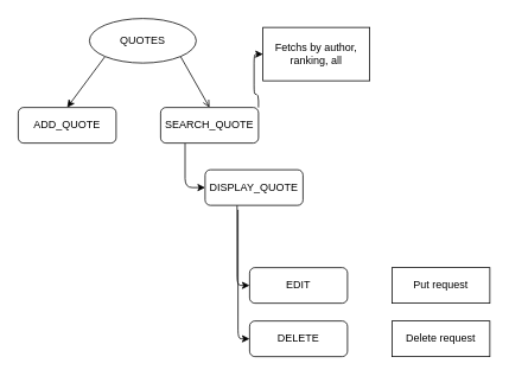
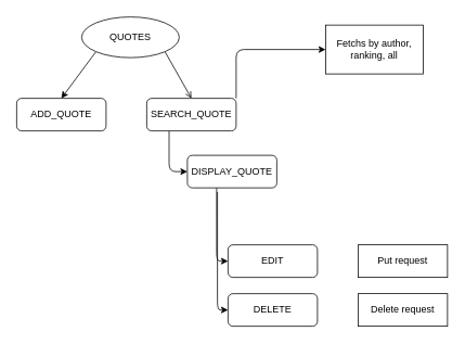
  <mxCell id="0" />
  <mxCell id="1" parent="0" />
  <mxCell id="2" style="edgeStyle=none;html=1;exitX=0;exitY=1;exitDx=0;exitDy=0;entryX=0.5;entryY=0;entryDx=0;entryDy=0;" parent="1" source="4" target="5" edge="1"><mxGeometry relative="1" as="geometry" /></mxCell>
  <mxCell id="3" style="edgeStyle=none;html=1;exitX=1;exitY=1;exitDx=0;exitDy=0;entryX=0.5;entryY=0;entryDx=0;entryDy=0;endArrow=open;" parent="1" source="4" target="8" edge="1"><mxGeometry relative="1" as="geometry" /></mxCell>
  <mxCell id="4" value="QUOTES" style="ellipse;whiteSpace=wrap;html=1;" parent="1" vertex="1"><mxGeometry x="100" y="20" width="120" height="50" as="geometry" /></mxCell>
  <mxCell id="5" value="ADD_QUOTE" style="rounded=1;whiteSpace=wrap;html=1;" parent="1" vertex="1"><mxGeometry x="20" y="120" width="110" height="40" as="geometry" /></mxCell>
  <mxCell id="6" style="edgeStyle=orthogonalEdgeStyle;html=1;exitX=0.25;exitY=1;exitDx=0;exitDy=0;entryX=0;entryY=0.5;entryDx=0;entryDy=0;" parent="1" source="8" target="11" edge="1"><mxGeometry relative="1" as="geometry" /></mxCell>
  <mxCell id="7" style="edgeStyle=orthogonalEdgeStyle;html=1;exitX=1;exitY=0;exitDx=0;exitDy=0;entryX=0;entryY=0.5;entryDx=0;entryDy=0;" edge="1" parent="1" source="8" target="14"><mxGeometry relative="1" as="geometry" /></mxCell>
  <mxCell id="8" value="SEARCH_QUOTE" style="rounded=1;whiteSpace=wrap;html=1;" parent="1" vertex="1"><mxGeometry x="180" y="120" width="110" height="40" as="geometry" /></mxCell>
  <mxCell id="9" style="edgeStyle=orthogonalEdgeStyle;html=1;exitX=0.327;exitY=0.975;exitDx=0;exitDy=0;entryX=0;entryY=0.5;entryDx=0;entryDy=0;exitPerimeter=0;" parent="1" source="11" target="12" edge="1"><mxGeometry relative="1" as="geometry"><mxPoint x="257.5" y="270" as="sourcePoint" /></mxGeometry></mxCell>
  <mxCell id="10" style="edgeStyle=orthogonalEdgeStyle;html=1;exitX=0.336;exitY=1.125;exitDx=0;exitDy=0;entryX=0;entryY=0.5;entryDx=0;entryDy=0;exitPerimeter=0;" parent="1" source="11" target="13" edge="1"><mxGeometry relative="1" as="geometry"><mxPoint x="258" y="240" as="sourcePoint" /><mxPoint x="250" y="350" as="targetPoint" /></mxGeometry></mxCell>
  <mxCell id="11" value="DISPLAY_QUOTE" style="rounded=1;whiteSpace=wrap;html=1;" parent="1" vertex="1"><mxGeometry x="230" y="190" width="110" height="40" as="geometry" /></mxCell>
  <mxCell id="12" value="EDIT" style="rounded=1;whiteSpace=wrap;html=1;" parent="1" vertex="1"><mxGeometry x="280" y="300" width="110" height="40" as="geometry" /></mxCell>
  <mxCell id="13" value="DELETE" style="rounded=1;whiteSpace=wrap;html=1;" parent="1" vertex="1"><mxGeometry x="280" y="360" width="110" height="40" as="geometry" /></mxCell>
- <mxCell id="14" value="Fetchs by author, ranking, all" style="whiteSpace=wrap;html=1;" vertex="1" parent="1"><mxGeometry x="295" y="30" width="120" height="60" as="geometry" /></mxCell>
+ <mxCell id="14" value="Fetchs by author, ranking, all" style="whiteSpace=wrap;html=1;" vertex="1" parent="1"><mxGeometry x="400" y="30" width="120" height="60" as="geometry" /></mxCell>
  <mxCell id="15" value="Put request" style="whiteSpace=wrap;html=1;" vertex="1" parent="1"><mxGeometry x="440" y="300" width="110" height="40" as="geometry" /></mxCell>
  <mxCell id="16" value="Delete request" style="whiteSpace=wrap;html=1;" vertex="1" parent="1"><mxGeometry x="440" y="360" width="110" height="40" as="geometry" /></mxCell>
